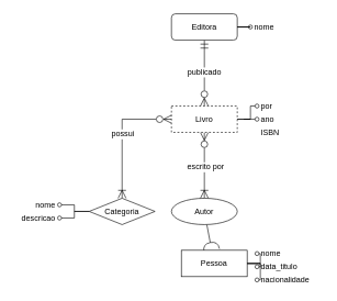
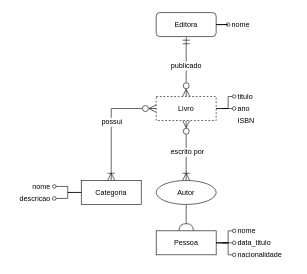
  <mxCell id="0" />
  <mxCell id="1" parent="0" />
  <mxCell id="2" style="edgeStyle=orthogonalEdgeStyle;shape=connector;rounded=0;orthogonalLoop=1;jettySize=auto;html=1;strokeColor=default;align=center;verticalAlign=middle;fontFamily=Helvetica;fontSize=12;fontColor=default;labelBackgroundColor=default;startFill=0;endArrow=ERmandOne;endFill=0;startArrow=ERzeroToMany;endSize=10;startSize=10;" edge="1" parent="1" source="11" target="18"><mxGeometry relative="1" as="geometry" /></mxCell>
  <mxCell id="3" value="publicado" style="edgeLabel;html=1;align=center;verticalAlign=middle;resizable=0;points=[];fontFamily=Helvetica;fontSize=12;fontColor=default;labelBackgroundColor=default;fillColor=default;" vertex="1" connectable="0" parent="2"><mxGeometry x="0.017" y="1" relative="1" as="geometry"><mxPoint y="-1" as="offset" /></mxGeometry></mxCell>
  <mxCell id="4" style="edgeStyle=orthogonalEdgeStyle;shape=connector;rounded=0;orthogonalLoop=1;jettySize=auto;html=1;strokeColor=default;align=center;verticalAlign=middle;fontFamily=Helvetica;fontSize=12;fontColor=default;labelBackgroundColor=default;startFill=0;endArrow=ERoneToMany;endFill=0;startArrow=ERzeroToMany;endSize=10;startSize=10;exitX=0.5;exitY=1;exitDx=0;exitDy=0;entryX=0.5;entryY=0;entryDx=0;entryDy=0;" edge="1" parent="1" source="11" target="9"><mxGeometry relative="1" as="geometry" /></mxCell>
  <mxCell id="5" value="escrito por" style="edgeLabel;html=1;align=center;verticalAlign=middle;resizable=0;points=[];spacing=6;fontFamily=Helvetica;fontSize=12;fontColor=default;fillColor=none;" vertex="1" connectable="0" parent="4"><mxGeometry x="0.03" y="1" relative="1" as="geometry"><mxPoint as="offset" /></mxGeometry></mxCell>
  <mxCell id="6" style="edgeStyle=orthogonalEdgeStyle;shape=connector;rounded=0;orthogonalLoop=1;jettySize=auto;html=1;strokeColor=default;align=center;verticalAlign=middle;fontFamily=Helvetica;fontSize=12;fontColor=default;labelBackgroundColor=default;startFill=0;endArrow=ERoneToMany;endFill=0;startArrow=ERzeroToMany;endSize=10;startSize=10;exitX=0;exitY=0.5;exitDx=0;exitDy=0;" edge="1" parent="1" source="11" target="32"><mxGeometry relative="1" as="geometry"><mxPoint x="200" y="270" as="sourcePoint" /></mxGeometry></mxCell>
  <mxCell id="7" value="possui" style="edgeLabel;html=1;align=center;verticalAlign=middle;resizable=0;points=[];spacing=6;fontFamily=Helvetica;fontSize=12;fontColor=default;fillColor=none;" vertex="1" connectable="0" parent="6"><mxGeometry x="-0.01" relative="1" as="geometry"><mxPoint as="offset" /></mxGeometry></mxCell>
  <mxCell id="8" style="shape=connector;rounded=0;orthogonalLoop=1;jettySize=auto;html=1;strokeColor=default;align=center;verticalAlign=middle;fontFamily=Helvetica;fontSize=12;fontColor=default;labelBackgroundColor=default;startFill=0;endArrow=halfCircle;endFill=0;endSize=10;startSize=10;" edge="1" parent="1" source="9" target="22"><mxGeometry relative="1" as="geometry" /></mxCell>
  <mxCell id="9" value="Autor" style="ellipse;whiteSpace=wrap;html=1;align=center;" vertex="1" parent="1"><mxGeometry x="260" y="300" width="100" height="40" as="geometry" /></mxCell>
  <mxCell id="10" value="" style="group" vertex="1" connectable="0" parent="1"><mxGeometry x="260" y="90" width="150" height="110" as="geometry" /></mxCell>
  <mxCell id="11" value="Livro" style="whiteSpace=wrap;html=1;align=center;dashed=1;" vertex="1" parent="10"><mxGeometry y="70" width="100" height="40" as="geometry" /></mxCell>
  <mxCell id="12" value="ISBN" style="ellipse;whiteSpace=wrap;html=1;align=left;strokeColor=none;spacing=6;fillColor=none;" vertex="1" parent="1"><mxGeometry x="390" y="190" width="80" height="20" as="geometry" /></mxCell>
  <mxCell id="13" value="ano" style="ellipse;whiteSpace=wrap;html=1;align=left;strokeColor=none;spacing=6;fillColor=none;" vertex="1" parent="1"><mxGeometry x="390" y="170" width="80" height="20" as="geometry" /></mxCell>
- <mxCell id="14" value="por" style="ellipse;whiteSpace=wrap;html=1;align=left;strokeColor=none;spacing=6;fillColor=none;" vertex="1" parent="1"><mxGeometry x="390" y="150" width="80" height="20" as="geometry" /></mxCell>
+ <mxCell id="14" value="titulo" style="ellipse;whiteSpace=wrap;html=1;align=left;strokeColor=none;spacing=6;fillColor=none;" vertex="1" parent="1"><mxGeometry x="390" y="150" width="80" height="20" as="geometry" /></mxCell>
  <mxCell id="15" style="edgeStyle=orthogonalEdgeStyle;shape=connector;rounded=0;orthogonalLoop=1;jettySize=auto;html=1;entryX=0;entryY=0.5;entryDx=0;entryDy=0;strokeColor=default;align=center;verticalAlign=middle;fontFamily=Helvetica;fontSize=12;fontColor=default;labelBackgroundColor=default;startFill=0;endArrow=oval;endFill=0;" edge="1" parent="1" source="11" target="13"><mxGeometry relative="1" as="geometry" /></mxCell>
  <mxCell id="16" style="edgeStyle=orthogonalEdgeStyle;shape=connector;rounded=0;orthogonalLoop=1;jettySize=auto;html=1;entryX=0;entryY=0.5;entryDx=0;entryDy=0;strokeColor=default;align=center;verticalAlign=middle;fontFamily=Helvetica;fontSize=12;fontColor=default;labelBackgroundColor=default;startFill=0;endArrow=oval;endFill=0;" edge="1" parent="1" source="11" target="14"><mxGeometry relative="1" as="geometry" /></mxCell>
  <mxCell id="17" value="" style="group" vertex="1" connectable="0" parent="1"><mxGeometry x="260" y="20" width="200" height="40" as="geometry" /></mxCell>
  <mxCell id="18" value="Editora" style="whiteSpace=wrap;html=1;align=center;rounded=1;" vertex="1" parent="17"><mxGeometry width="100" height="40" as="geometry" /></mxCell>
  <mxCell id="19" value="nome" style="ellipse;whiteSpace=wrap;html=1;align=left;strokeColor=none;spacing=6;fillColor=none;" vertex="1" parent="17"><mxGeometry x="120" y="10" width="80" height="20" as="geometry" /></mxCell>
  <mxCell id="20" style="edgeStyle=orthogonalEdgeStyle;shape=connector;rounded=0;orthogonalLoop=1;jettySize=auto;html=1;entryX=0;entryY=0.5;entryDx=0;entryDy=0;strokeColor=default;align=center;verticalAlign=middle;fontFamily=Helvetica;fontSize=12;fontColor=default;labelBackgroundColor=default;startFill=0;endArrow=oval;endFill=0;" edge="1" parent="17" source="18" target="19"><mxGeometry relative="1" as="geometry" /></mxCell>
  <mxCell id="21" value="" style="group" vertex="1" connectable="0" parent="1"><mxGeometry x="260" y="374" width="230" height="60" as="geometry" /></mxCell>
- <mxCell id="22" value="Pessoa" style="whiteSpace=wrap;html=1;align=center;" vertex="1" parent="21"><mxGeometry x="15" y="5" width="100" height="40" as="geometry" /></mxCell>
+ <mxCell id="22" value="Pessoa" style="whiteSpace=wrap;html=1;align=center;" vertex="1" parent="21"><mxGeometry y="10" width="100" height="40" as="geometry" /></mxCell>
  <mxCell id="23" value="nacionalidade" style="ellipse;whiteSpace=wrap;html=1;align=left;strokeColor=none;spacing=6;fillColor=none;" vertex="1" parent="21"><mxGeometry x="130" y="40" width="90" height="20" as="geometry" /></mxCell>
  <mxCell id="24" value="data_titulo" style="ellipse;whiteSpace=wrap;html=1;align=left;strokeColor=none;spacing=6;fillColor=none;" vertex="1" parent="21"><mxGeometry x="130" y="20" width="100" height="20" as="geometry" /></mxCell>
  <mxCell id="25" value="nome" style="ellipse;whiteSpace=wrap;html=1;align=left;strokeColor=none;spacing=6;fillColor=none;" vertex="1" parent="21"><mxGeometry x="130" width="80" height="20" as="geometry" /></mxCell>
  <mxCell id="26" style="edgeStyle=orthogonalEdgeStyle;shape=connector;rounded=0;orthogonalLoop=1;jettySize=auto;html=1;entryX=0;entryY=0.5;entryDx=0;entryDy=0;strokeColor=default;align=center;verticalAlign=middle;fontFamily=Helvetica;fontSize=12;fontColor=default;labelBackgroundColor=default;startFill=0;endArrow=oval;endFill=0;" edge="1" parent="21" source="22" target="23"><mxGeometry relative="1" as="geometry" /></mxCell>
  <mxCell id="27" style="edgeStyle=orthogonalEdgeStyle;shape=connector;rounded=0;orthogonalLoop=1;jettySize=auto;html=1;strokeColor=default;align=center;verticalAlign=middle;fontFamily=Helvetica;fontSize=12;fontColor=default;labelBackgroundColor=default;startFill=0;endArrow=oval;entryX=0;entryY=0.5;entryDx=0;entryDy=0;endFill=0;" edge="1" parent="21" source="22" target="24"><mxGeometry relative="1" as="geometry"><mxPoint x="20" y="-160" as="targetPoint" /></mxGeometry></mxCell>
  <mxCell id="28" style="edgeStyle=orthogonalEdgeStyle;shape=connector;rounded=0;orthogonalLoop=1;jettySize=auto;html=1;entryX=0;entryY=0.5;entryDx=0;entryDy=0;strokeColor=default;align=center;verticalAlign=middle;fontFamily=Helvetica;fontSize=12;fontColor=default;labelBackgroundColor=default;startFill=0;endArrow=oval;endFill=0;" edge="1" parent="21" source="22" target="25"><mxGeometry relative="1" as="geometry" /></mxCell>
  <mxCell id="29" value="" style="group" vertex="1" connectable="0" parent="1"><mxGeometry x="20" y="300" width="215" height="40" as="geometry" /></mxCell>
  <mxCell id="30" value="nome" style="ellipse;whiteSpace=wrap;html=1;align=right;strokeColor=none;spacing=6;fillColor=none;" vertex="1" parent="29"><mxGeometry width="70" height="20" as="geometry" /></mxCell>
  <mxCell id="31" value="descricao" style="ellipse;whiteSpace=wrap;html=1;align=right;strokeColor=none;spacing=6;fillColor=none;" vertex="1" parent="29"><mxGeometry y="20" width="70" height="20" as="geometry" /></mxCell>
- <mxCell id="32" value="Categoria" style="rhombus;whiteSpace=wrap;html=1;align=center;" vertex="1" parent="29"><mxGeometry x="115" width="100" height="40" as="geometry" /></mxCell>
+ <mxCell id="32" value="Categoria" style="whiteSpace=wrap;html=1;align=center;" vertex="1" parent="29"><mxGeometry x="115" width="100" height="40" as="geometry" /></mxCell>
  <mxCell id="33" style="edgeStyle=orthogonalEdgeStyle;shape=connector;rounded=0;orthogonalLoop=1;jettySize=auto;html=1;entryX=1;entryY=0.5;entryDx=0;entryDy=0;strokeColor=default;align=center;verticalAlign=middle;fontFamily=Helvetica;fontSize=12;fontColor=default;labelBackgroundColor=default;startFill=0;endArrow=oval;endFill=0;" edge="1" parent="29" source="32" target="31"><mxGeometry relative="1" as="geometry" /></mxCell>
  <mxCell id="34" style="edgeStyle=orthogonalEdgeStyle;shape=connector;rounded=0;orthogonalLoop=1;jettySize=auto;html=1;strokeColor=default;align=center;verticalAlign=middle;fontFamily=Helvetica;fontSize=12;fontColor=default;labelBackgroundColor=default;startFill=0;endArrow=oval;endFill=0;entryX=1;entryY=0.5;entryDx=0;entryDy=0;" edge="1" parent="29" source="32" target="30"><mxGeometry relative="1" as="geometry"><mxPoint x="-50" y="-10" as="targetPoint" /></mxGeometry></mxCell>
